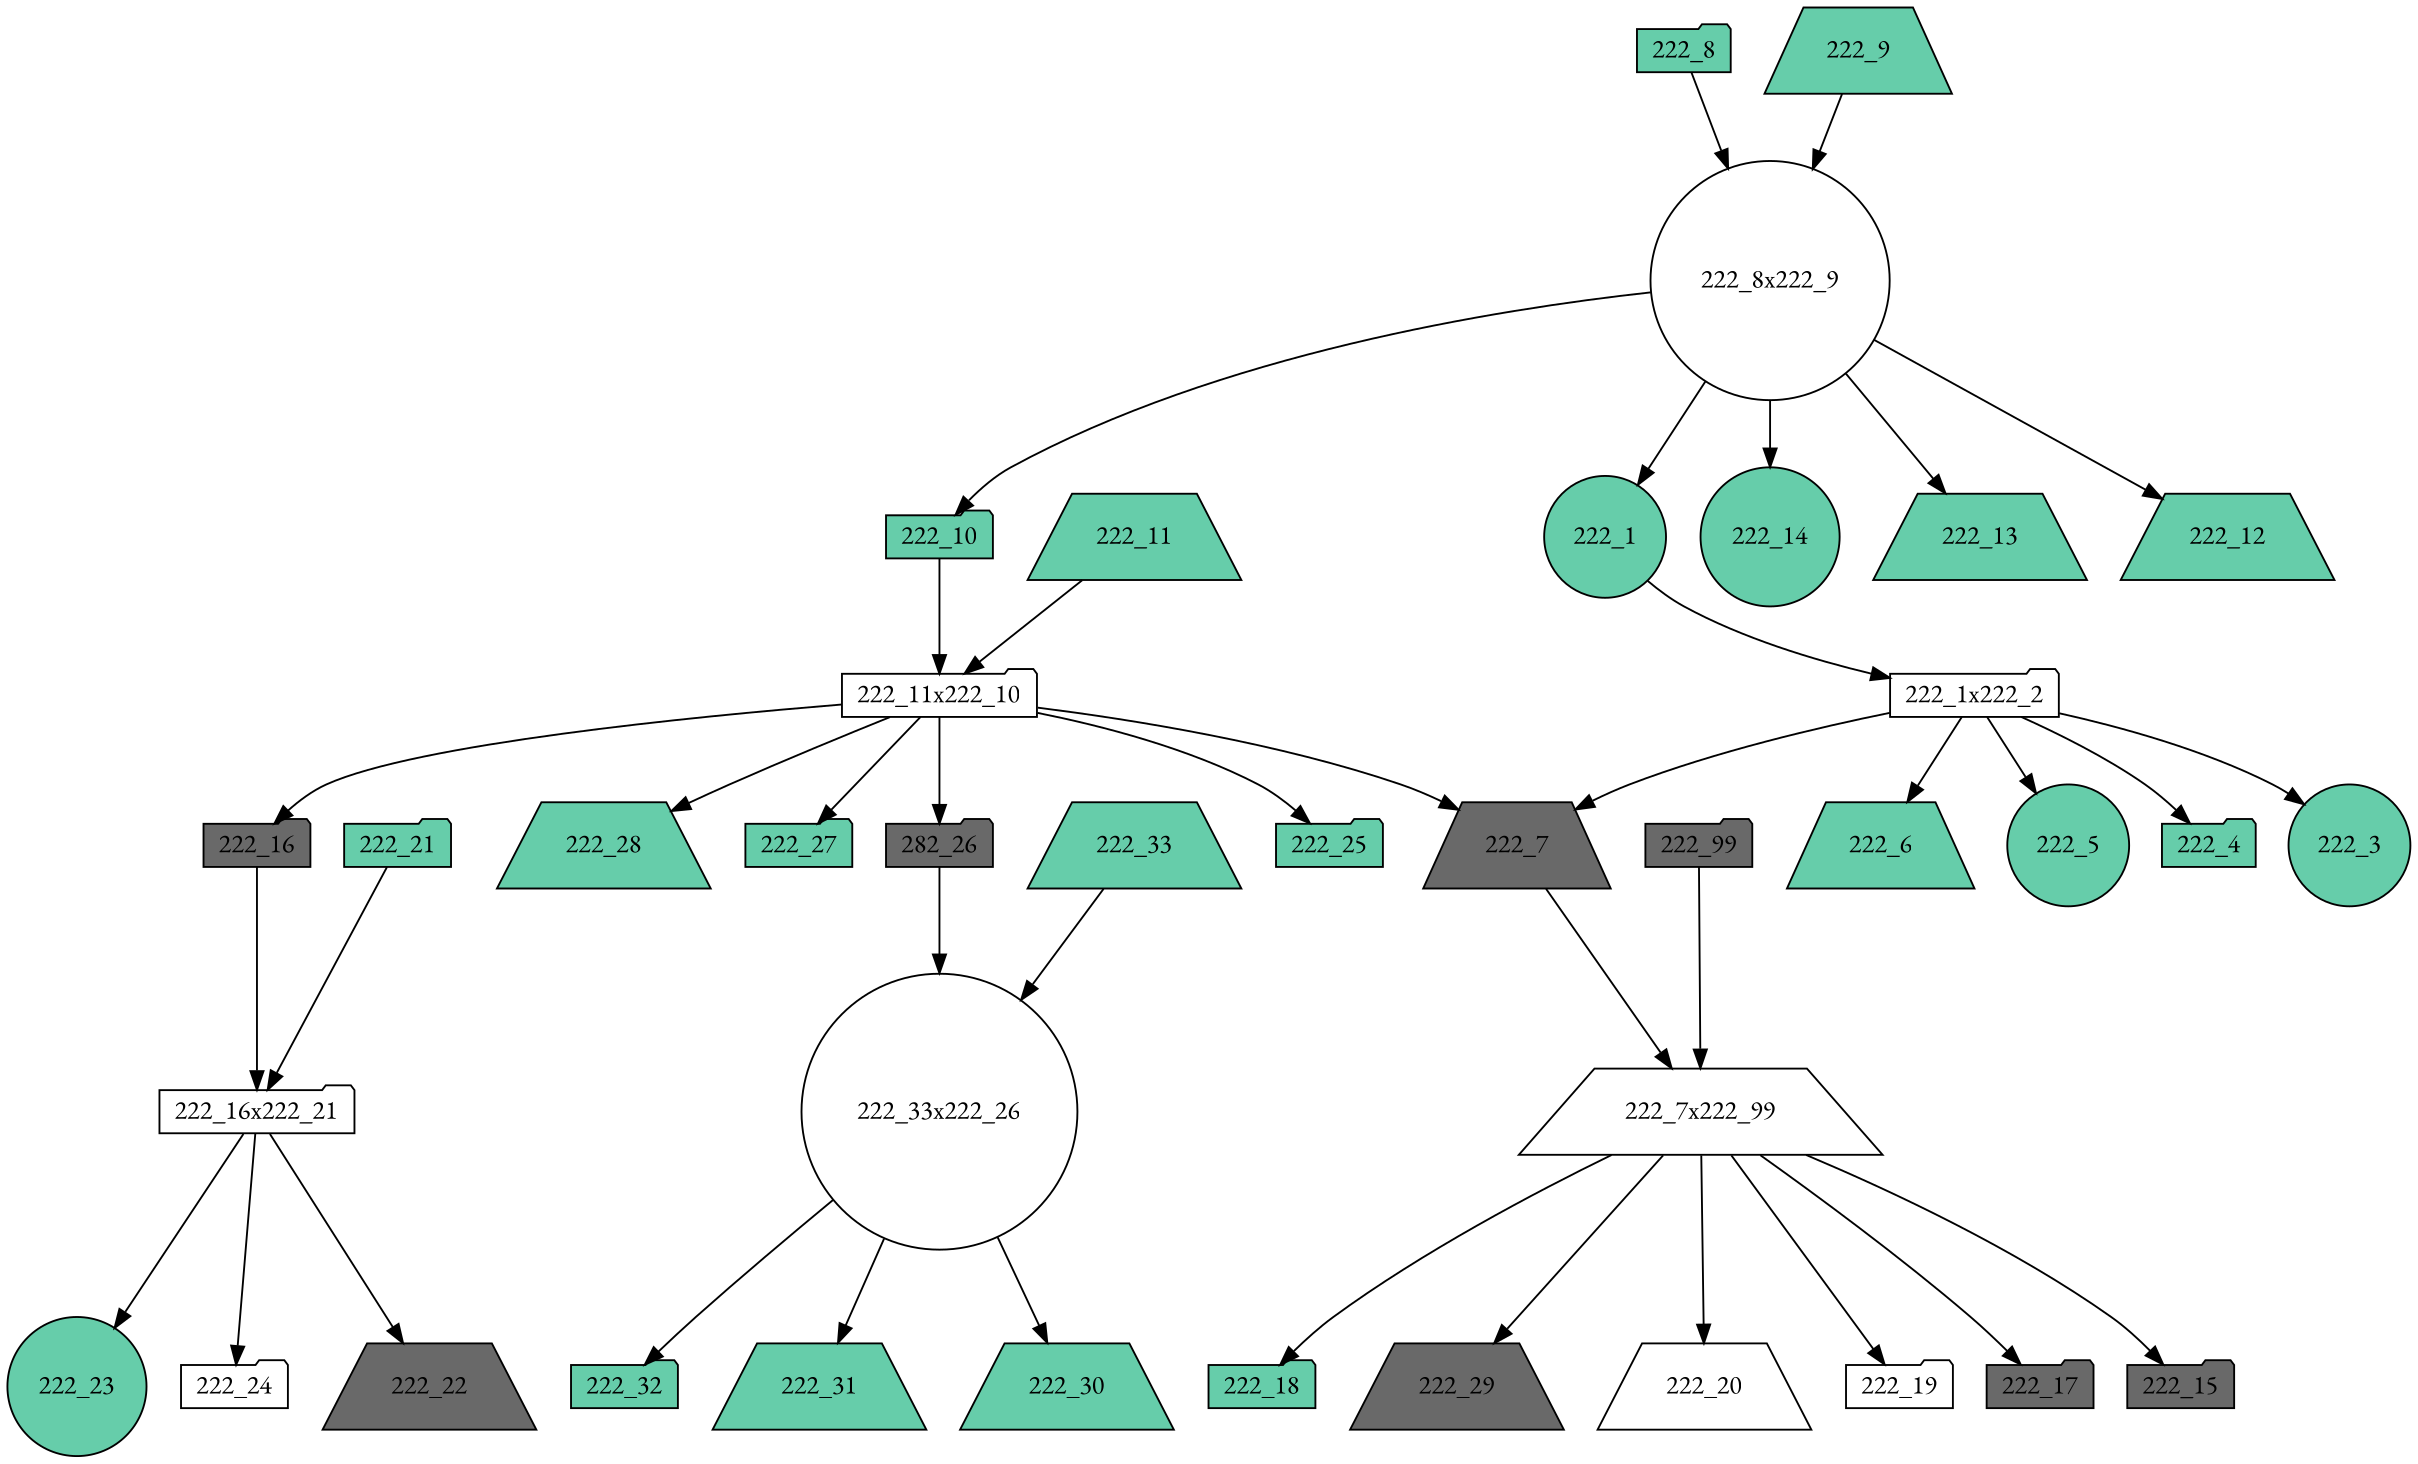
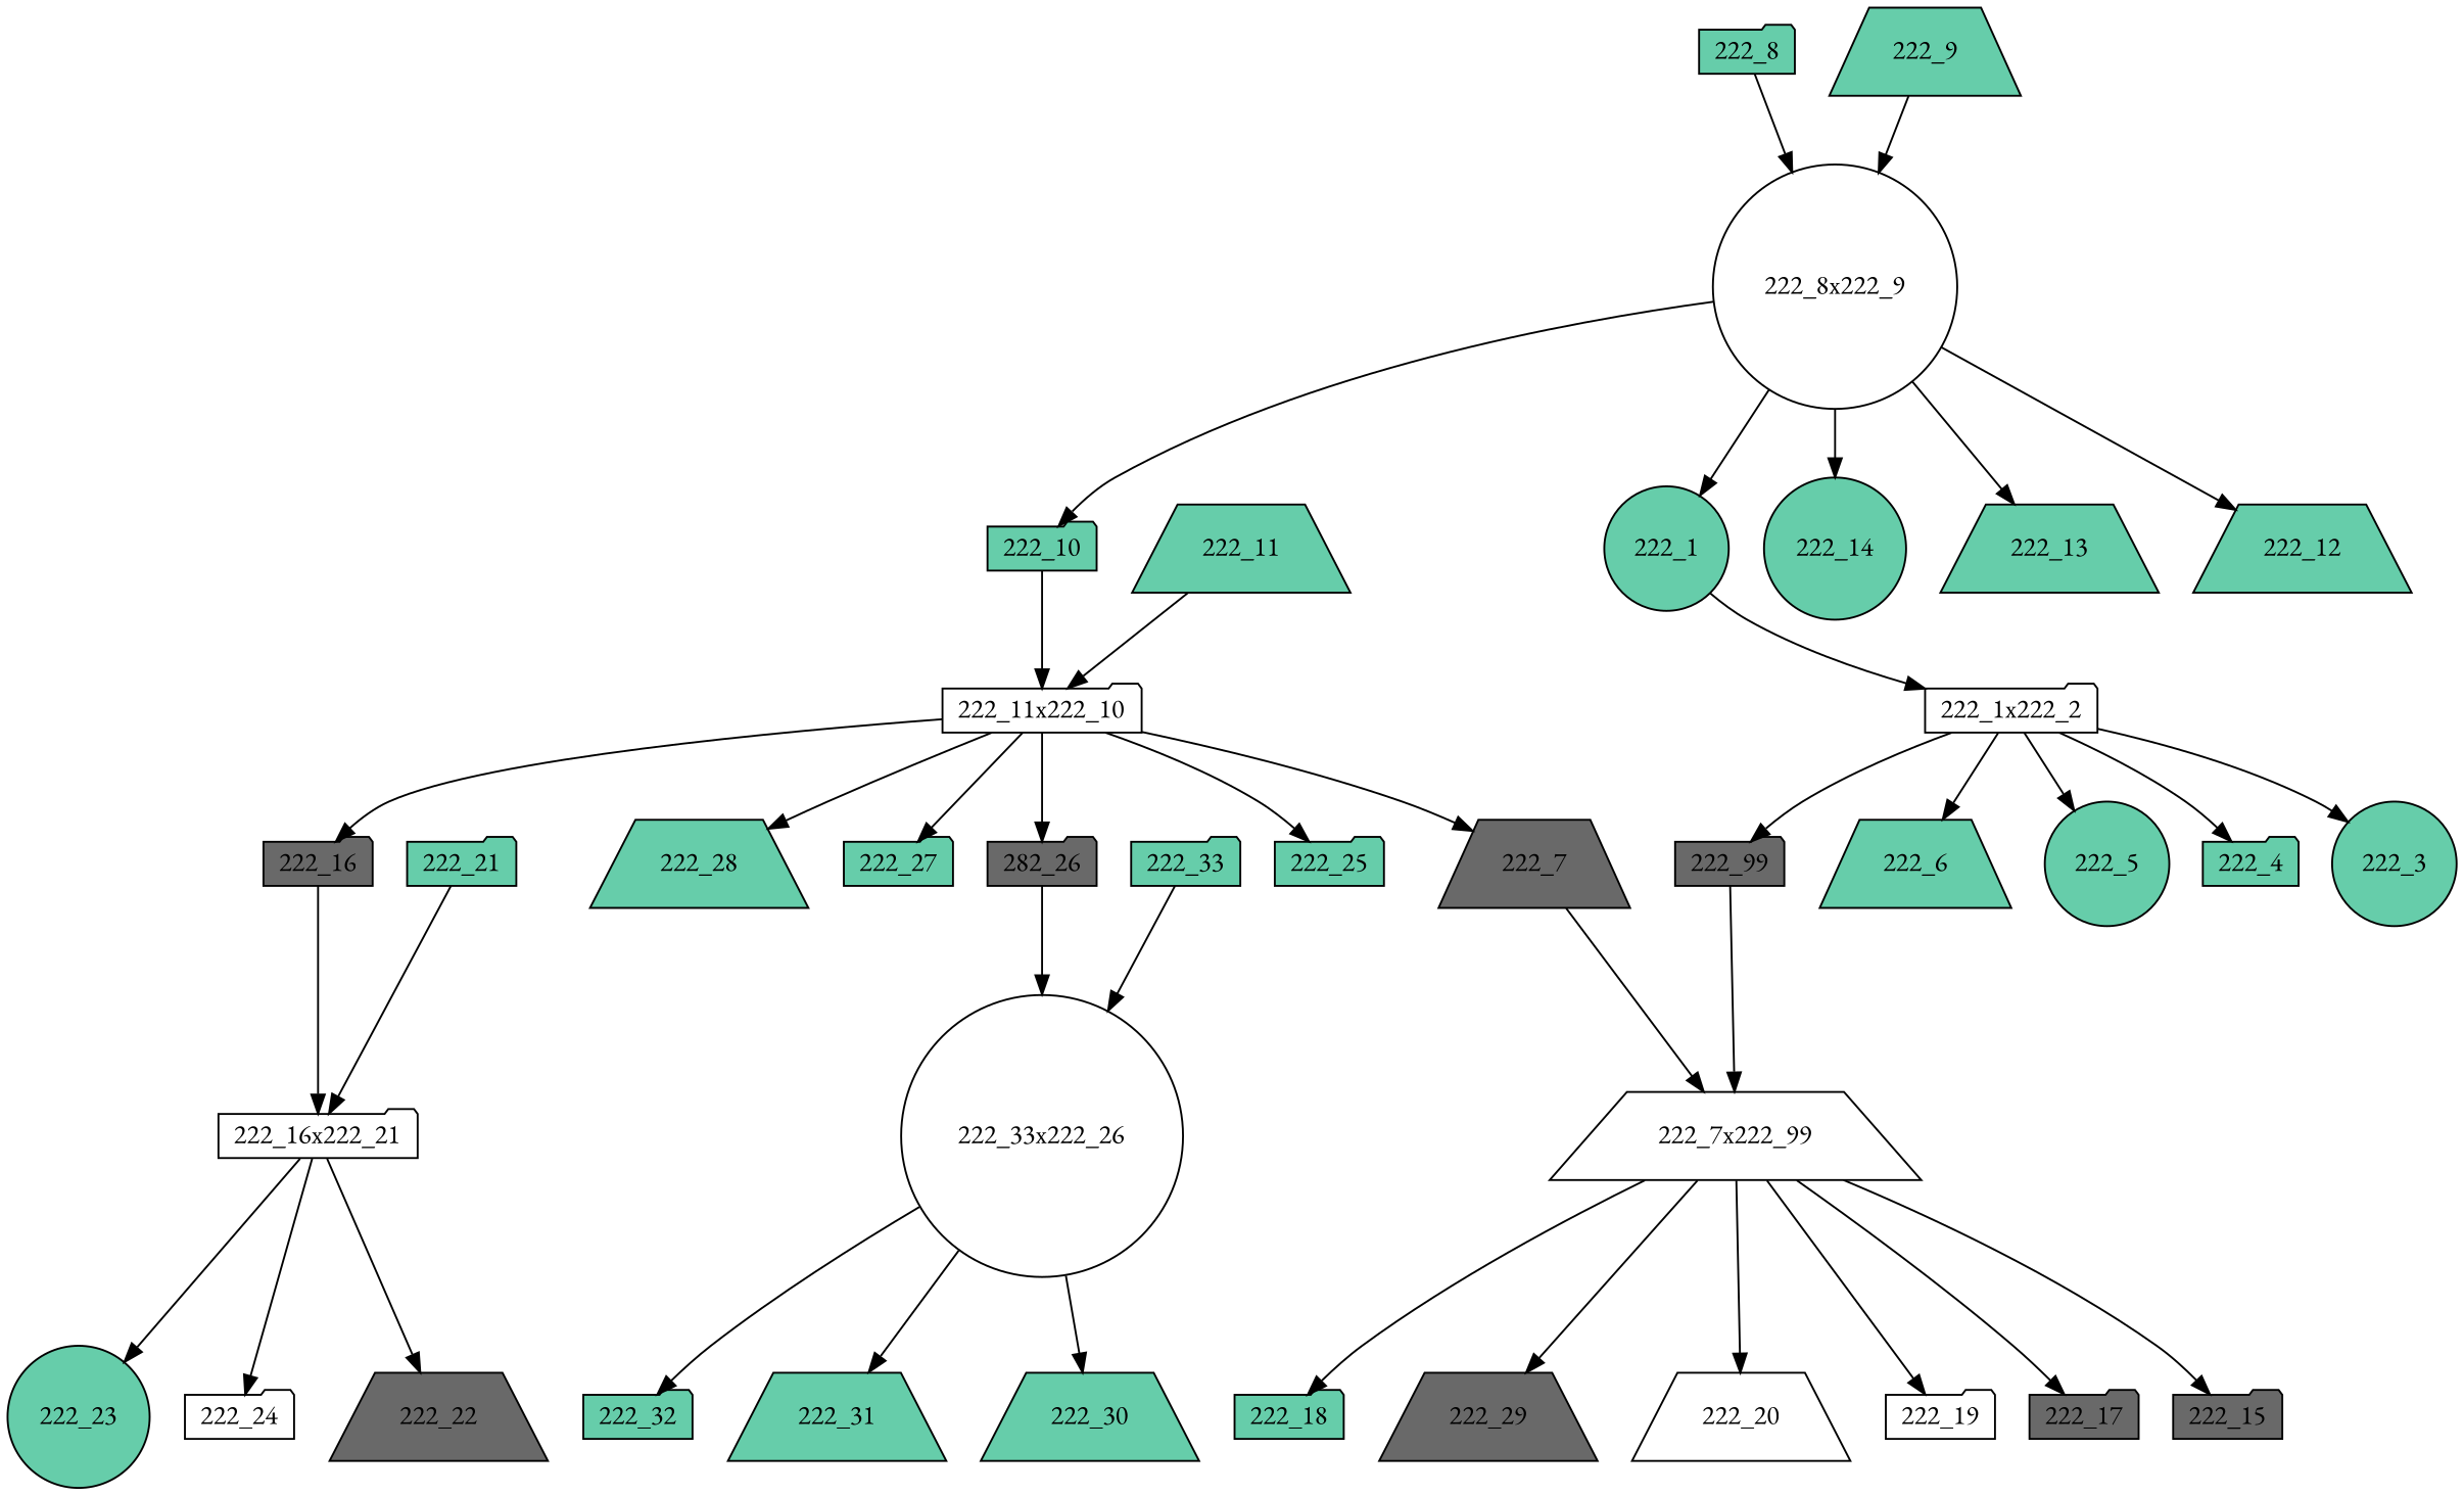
  digraph {
    fontname="EB Garamond"
    node [fillcolor=aquamarine3 fontcolor=black fontname="EB Garamond" regular=0 shape=folder style=filled]
    edge [fontname="EB Garamond"]
    "222_23" [height=0.3 shape=circle width=0.5]
    "222_16x222_21" [height=.1 width=.1 fillcolor="" fontcolor="" regular="" style=""]
    "222_24" [fillcolor=white height=0.3 width=0.5]
    "222_22" [fillcolor=dimgrey height=0.3 shape=trapezium width=0.5]
    "222_16" [fillcolor=dimgrey height=0.3 width=0.5]
    "222_11x222_10" [height=.1 width=.1 fillcolor="" fontcolor="" regular="" style=""]
    "222_28" [height=0.3 shape=trapezium width=0.5]
    "222_27" [height=0.3 width=0.5]
    n9 [fillcolor=dimgrey height=0.3 label="282_26" width=0.5]
    "222_25" [height=0.3 width=0.5]
    "222_7" [fillcolor=dimgrey height=0.3 shape=trapezium width=0.5]
    "222_33x222_26" [height=.1 shape=circle width=.1 fillcolor="" fontcolor="" regular="" style=""]
    "222_7x222_99" [height=.1 shape=trapezium width=.1 fillcolor="" fontcolor="" regular="" style=""]
    "222_32" [height=0.3 width=0.5]
    "222_31" [height=0.3 shape=trapezium width=0.5]
    "222_30" [height=0.3 shape=trapezium width=0.5]
    "222_21" [height=0.3 width=0.5]
-   "222_33" [height=0.3 shape=trapezium width=0.5]
+   "222_33" [height=0.3 width=0.5]
    "222_8" [height=0.3 width=0.5]
    "222_8x222_9" [height=.1 shape=circle width=.1 fillcolor="" fontcolor="" regular="" style=""]
    "222_14" [height=0.3 shape=circle width=0.5]
    "222_13" [height=0.3 shape=trapezium width=0.5]
    "222_12" [height=0.3 shape=trapezium width=0.5]
    "222_10" [height=0.3 width=0.5]
    "222_1" [height=0.3 shape=circle width=0.5]
    "222_1x222_2" [height=.1 width=.1 fillcolor="" fontcolor="" regular="" style=""]
    "222_18" [height=0.3 width=0.5]
    "222_29" [fillcolor=dimgrey height=0.3 shape=trapezium width=0.5]
    "222_20" [fillcolor=white height=0.3 shape=trapezium width=0.5]
    "222_19" [fillcolor=white height=0.3 width=0.5]
    "222_17" [fillcolor=dimgrey height=0.3 width=0.5]
    "222_15" [fillcolor=dimgrey height=0.3 width=0.5]
    "222_11" [height=0.3 shape=trapezium width=0.5]
    "222_9" [height=0.3 shape=trapezium width=0.5]
    "222_6" [height=0.3 shape=trapezium width=0.5]
    "222_5" [height=0.3 shape=circle width=0.5]
    "222_4" [height=0.3 width=0.5]
    "222_3" [height=0.3 shape=circle width=0.5]
    "222_99" [fillcolor=dimgrey height=0.3 width=0.5]
    "222_16x222_21" -> "222_23"
    "222_16x222_21" -> "222_24"
    "222_16x222_21" -> "222_22"
    "222_16" -> "222_16x222_21"
    "222_11x222_10" -> "222_16"
    "222_11x222_10" -> "222_28"
    "222_11x222_10" -> "222_27"
    "222_11x222_10" -> n9
    "222_11x222_10" -> "222_25"
    "222_11x222_10" -> "222_7"
    n9 -> "222_33x222_26"
    "222_7" -> "222_7x222_99"
    "222_33x222_26" -> "222_32"
    "222_33x222_26" -> "222_31"
    "222_33x222_26" -> "222_30"
    "222_7x222_99" -> "222_18"
    "222_7x222_99" -> "222_29"
    "222_7x222_99" -> "222_20"
    "222_7x222_99" -> "222_19"
    "222_7x222_99" -> "222_17"
    "222_7x222_99" -> "222_15"
    "222_21" -> "222_16x222_21"
    "222_33" -> "222_33x222_26"
    "222_8" -> "222_8x222_9"
    "222_8x222_9" -> "222_14"
    "222_8x222_9" -> "222_13"
    "222_8x222_9" -> "222_12"
    "222_8x222_9" -> "222_10"
    "222_8x222_9" -> "222_1"
    "222_10" -> "222_11x222_10"
    "222_1" -> "222_1x222_2"
    "222_1x222_2" -> "222_6"
    "222_1x222_2" -> "222_5"
    "222_1x222_2" -> "222_4"
    "222_1x222_2" -> "222_3"
-   "222_1x222_2" -> "222_7"
+   "222_1x222_2" -> "222_99"
    "222_11" -> "222_11x222_10"
    "222_9" -> "222_8x222_9"
    "222_99" -> "222_7x222_99"
  }
